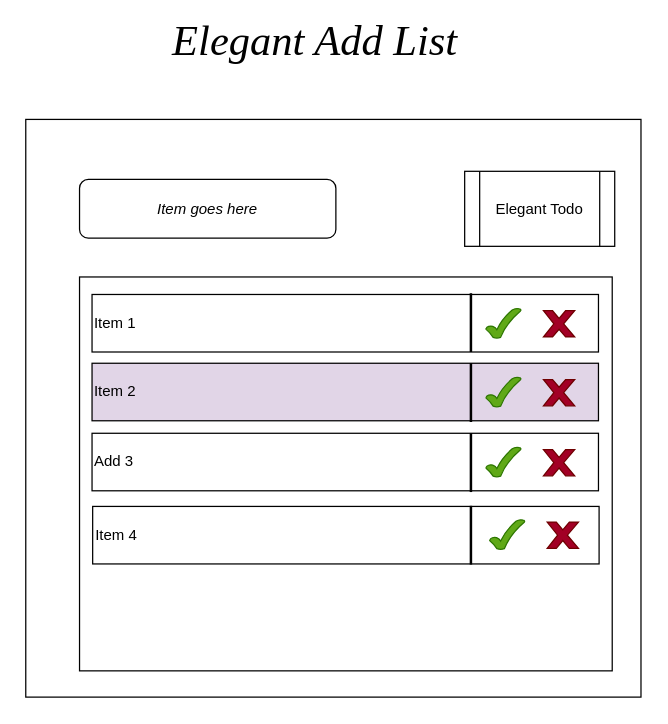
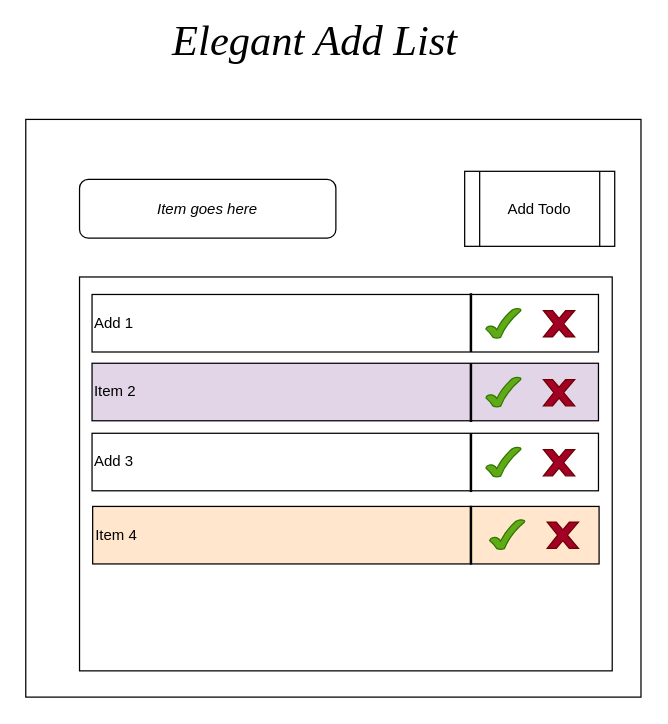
  <mxCell id="0" />
  <mxCell id="1" parent="0" />
  <mxCell id="2" value="" style="rounded=0;whiteSpace=wrap;html=1;" vertex="1" parent="1"><mxGeometry x="20" y="95" width="492" height="462" as="geometry" /></mxCell>
  <mxCell id="3" value="&lt;i&gt;Item goes here&lt;/i&gt;" style="rounded=1;whiteSpace=wrap;html=1;" vertex="1" parent="1"><mxGeometry x="63" y="143" width="205" height="47" as="geometry" /></mxCell>
- <mxCell id="4" value="Elegant Todo" style="shape=process;whiteSpace=wrap;html=1;backgroundOutline=1;" vertex="1" parent="1"><mxGeometry x="371" y="136.5" width="120" height="60" as="geometry" /></mxCell>
+ <mxCell id="4" value="Add Todo" style="shape=process;whiteSpace=wrap;html=1;backgroundOutline=1;" vertex="1" parent="1"><mxGeometry x="371" y="136.5" width="120" height="60" as="geometry" /></mxCell>
  <mxCell id="5" value="" style="rounded=0;whiteSpace=wrap;html=1;" vertex="1" parent="1"><mxGeometry x="63" y="221" width="426" height="315" as="geometry" /></mxCell>
- <mxCell id="6" value="Item 1" style="rounded=0;whiteSpace=wrap;html=1;align=left;" vertex="1" parent="1"><mxGeometry x="73" y="235" width="405" height="46" as="geometry" /></mxCell>
+ <mxCell id="6" value="Add 1" style="rounded=0;whiteSpace=wrap;html=1;align=left;" vertex="1" parent="1"><mxGeometry x="73" y="235" width="405" height="46" as="geometry" /></mxCell>
  <mxCell id="7" value="" style="verticalLabelPosition=bottom;verticalAlign=top;html=1;shape=mxgraph.basic.tick;fillColor=#60a917;strokeColor=#2D7600;fontColor=#ffffff;" vertex="1" parent="1"><mxGeometry x="388" y="246" width="28" height="24" as="geometry" /></mxCell>
  <mxCell id="8" value="" style="verticalLabelPosition=bottom;verticalAlign=top;html=1;shape=mxgraph.basic.x;fillColor=#a20025;fontColor=#ffffff;strokeColor=#6F0000;" vertex="1" parent="1"><mxGeometry x="434" y="248" width="25" height="21" as="geometry" /></mxCell>
  <mxCell id="9" value="Item 2" style="rounded=0;whiteSpace=wrap;html=1;align=left;fillColor=#e1d5e7;" vertex="1" parent="1"><mxGeometry x="73" y="290" width="405" height="46" as="geometry" /></mxCell>
  <mxCell id="10" value="" style="verticalLabelPosition=bottom;verticalAlign=top;html=1;shape=mxgraph.basic.tick;fillColor=#60a917;strokeColor=#2D7600;fontColor=#ffffff;" vertex="1" parent="1"><mxGeometry x="388" y="301" width="28" height="24" as="geometry" /></mxCell>
  <mxCell id="11" value="" style="verticalLabelPosition=bottom;verticalAlign=top;html=1;shape=mxgraph.basic.x;fillColor=#a20025;fontColor=#ffffff;strokeColor=#6F0000;" vertex="1" parent="1"><mxGeometry x="434" y="303" width="25" height="21" as="geometry" /></mxCell>
  <mxCell id="12" value="Add 3" style="rounded=0;whiteSpace=wrap;html=1;align=left;" vertex="1" parent="1"><mxGeometry x="73" y="346" width="405" height="46" as="geometry" /></mxCell>
  <mxCell id="13" value="" style="verticalLabelPosition=bottom;verticalAlign=top;html=1;shape=mxgraph.basic.tick;fillColor=#60a917;fontColor=#ffffff;strokeColor=#2D7600;" vertex="1" parent="1"><mxGeometry x="388" y="357" width="28" height="24" as="geometry" /></mxCell>
  <mxCell id="14" value="" style="verticalLabelPosition=bottom;verticalAlign=top;html=1;shape=mxgraph.basic.x;fillColor=#a20025;fontColor=#ffffff;strokeColor=#6F0000;" vertex="1" parent="1"><mxGeometry x="434" y="359" width="25" height="21" as="geometry" /></mxCell>
- <mxCell id="15" value="Item 4" style="rounded=0;whiteSpace=wrap;html=1;align=left;" vertex="1" parent="1"><mxGeometry x="73.5" y="404.5" width="405" height="46" as="geometry" /></mxCell>
+ <mxCell id="15" value="Item 4" style="rounded=0;whiteSpace=wrap;html=1;align=left;fillColor=#ffe6cc;" vertex="1" parent="1"><mxGeometry x="73.5" y="404.5" width="405" height="46" as="geometry" /></mxCell>
  <mxCell id="16" value="" style="verticalLabelPosition=bottom;verticalAlign=top;html=1;shape=mxgraph.basic.tick;fillColor=#60a917;fontColor=#ffffff;strokeColor=#2D7600;" vertex="1" parent="1"><mxGeometry x="391" y="415" width="28" height="24" as="geometry" /></mxCell>
  <mxCell id="17" value="" style="verticalLabelPosition=bottom;verticalAlign=top;html=1;shape=mxgraph.basic.x;fillColor=#a20025;fontColor=#ffffff;strokeColor=#6F0000;" vertex="1" parent="1"><mxGeometry x="437" y="417" width="25" height="21" as="geometry" /></mxCell>
  <mxCell id="18" value="" style="line;strokeWidth=2;direction=south;html=1;align=left;" vertex="1" parent="1"><mxGeometry x="371" y="290" width="10" height="47" as="geometry" /></mxCell>
  <mxCell id="19" value="" style="line;strokeWidth=2;direction=south;html=1;align=left;" vertex="1" parent="1"><mxGeometry x="371" y="346" width="10" height="47" as="geometry" /></mxCell>
  <mxCell id="20" value="" style="line;strokeWidth=2;direction=south;html=1;align=left;" vertex="1" parent="1"><mxGeometry x="371" y="404" width="10" height="47" as="geometry" /></mxCell>
  <mxCell id="21" value="&lt;font style=&quot;font-size: 34px&quot; face=&quot;Garamond&quot;&gt;&lt;i&gt;Elegant Add List&lt;/i&gt;&lt;/font&gt;" style="text;html=1;align=center;verticalAlign=middle;resizable=0;points=[];autosize=1;strokeColor=none;fillColor=none;" vertex="1" parent="1"><mxGeometry x="125" y="20" width="251" height="25" as="geometry" /></mxCell>
  <mxCell id="22" value="" style="line;strokeWidth=2;direction=south;html=1;align=left;" vertex="1" parent="1"><mxGeometry x="371" y="234" width="10" height="47" as="geometry" /></mxCell>
